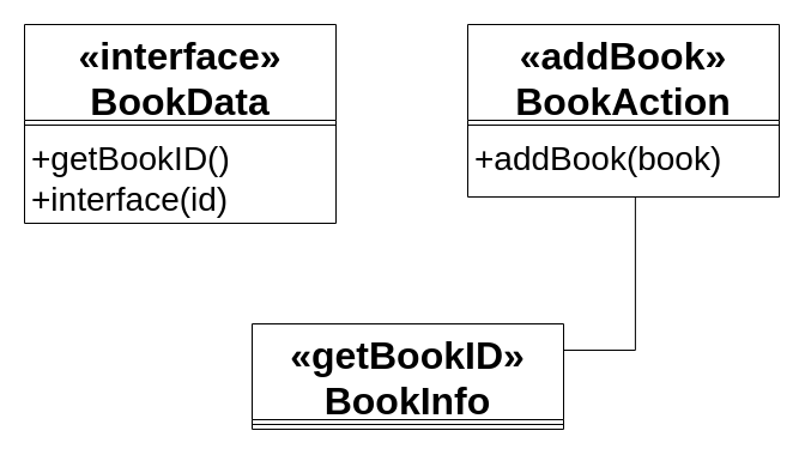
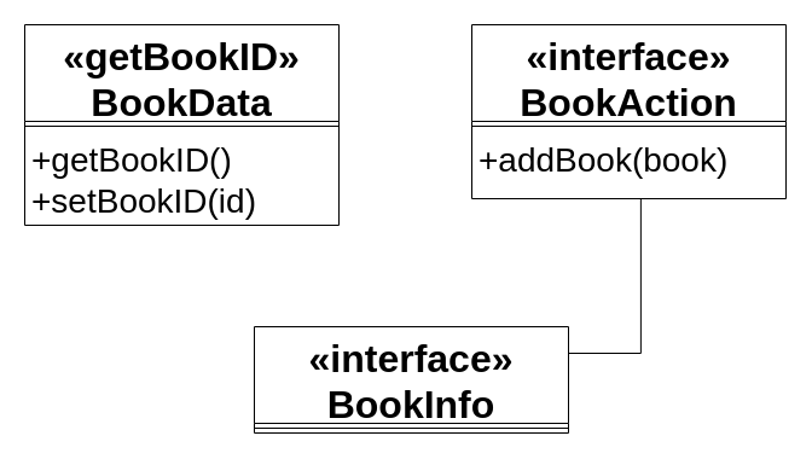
  <mxCell id="0" />
  <mxCell id="1" parent="0" />
  <mxCell id="2" style="edgeStyle=orthogonalEdgeStyle;rounded=0;orthogonalLoop=1;jettySize=auto;html=1;entryX=0.538;entryY=1;entryDx=0;entryDy=0;entryPerimeter=0;endArrow=none;endFill=0;endSize=16;startSize=16;exitX=0;exitY=0.25;exitDx=0;exitDy=0;" edge="1" parent="1" source="3" target="10"><mxGeometry relative="1" as="geometry"><mxPoint x="473.12" y="389.02" as="sourcePoint" /><Array as="points"><mxPoint x="530" y="292" /></Array></mxGeometry></mxCell>
- <mxCell id="3" value="«getBookID»&#10;BookInfo" style="swimlane;fontStyle=1;align=center;verticalAlign=top;childLayout=stackLayout;horizontal=1;startSize=80;horizontalStack=0;resizeParent=1;resizeParentMax=0;resizeLast=0;collapsible=1;marginBottom=0;fontSize=32;" vertex="1" parent="1"><mxGeometry x="210" y="270" width="260" height="88" as="geometry" /></mxCell>
+ <mxCell id="3" value="«interface»&#10;BookInfo" style="swimlane;fontStyle=1;align=center;verticalAlign=top;childLayout=stackLayout;horizontal=1;startSize=80;horizontalStack=0;resizeParent=1;resizeParentMax=0;resizeLast=0;collapsible=1;marginBottom=0;fontSize=32;" vertex="1" parent="1"><mxGeometry x="210" y="270" width="260" height="88" as="geometry" /></mxCell>
  <mxCell id="4" value="" style="line;strokeWidth=1;fillColor=none;align=left;verticalAlign=middle;spacingTop=-1;spacingLeft=3;spacingRight=3;rotatable=0;labelPosition=right;points=[];portConstraint=eastwest;" vertex="1" parent="3"><mxGeometry y="80" width="260" height="8" as="geometry" /></mxCell>
- <mxCell id="5" value="«interface»&#10;BookData" style="swimlane;fontStyle=1;align=center;verticalAlign=top;childLayout=stackLayout;horizontal=1;startSize=80;horizontalStack=0;resizeParent=1;resizeParentMax=0;resizeLast=0;collapsible=1;marginBottom=0;fontSize=32;" vertex="1" parent="1"><mxGeometry x="20" width="260" height="166" as="geometry" y="20" /></mxCell>
+ <mxCell id="5" value="«getBookID»&#10;BookData" style="swimlane;fontStyle=1;align=center;verticalAlign=top;childLayout=stackLayout;horizontal=1;startSize=80;horizontalStack=0;resizeParent=1;resizeParentMax=0;resizeLast=0;collapsible=1;marginBottom=0;fontSize=32;" vertex="1" parent="1"><mxGeometry x="20" width="260" height="166" as="geometry" y="20" /></mxCell>
  <mxCell id="6" value="" style="line;strokeWidth=1;fillColor=none;align=left;verticalAlign=middle;spacingTop=-1;spacingLeft=3;spacingRight=3;rotatable=0;labelPosition=right;points=[];portConstraint=eastwest;" vertex="1" parent="5"><mxGeometry y="80" width="260" height="8" as="geometry" /></mxCell>
- <mxCell id="7" value="+getBookID()&#10;+interface(id)" style="text;strokeColor=none;fillColor=none;align=left;verticalAlign=top;spacingLeft=4;spacingRight=4;overflow=hidden;rotatable=0;points=[[0,0.5],[1,0.5]];portConstraint=eastwest;fontSize=28;" vertex="1" parent="5"><mxGeometry y="88" width="260" height="78" as="geometry" /></mxCell>
- <mxCell id="8" value="«addBook»&#10;BookAction" style="swimlane;fontStyle=1;align=center;verticalAlign=top;childLayout=stackLayout;horizontal=1;startSize=80;horizontalStack=0;resizeParent=1;resizeParentMax=0;resizeLast=0;collapsible=1;marginBottom=0;fontSize=32;" vertex="1" parent="1"><mxGeometry x="390" width="260" height="144" as="geometry" y="20" /></mxCell>
+ <mxCell id="7" value="+getBookID()&#10;+setBookID(id)" style="text;strokeColor=none;fillColor=none;align=left;verticalAlign=top;spacingLeft=4;spacingRight=4;overflow=hidden;rotatable=0;points=[[0,0.5],[1,0.5]];portConstraint=eastwest;fontSize=28;" vertex="1" parent="5"><mxGeometry y="88" width="260" height="78" as="geometry" /></mxCell>
+ <mxCell id="8" value="«interface»&#10;BookAction" style="swimlane;fontStyle=1;align=center;verticalAlign=top;childLayout=stackLayout;horizontal=1;startSize=80;horizontalStack=0;resizeParent=1;resizeParentMax=0;resizeLast=0;collapsible=1;marginBottom=0;fontSize=32;" vertex="1" parent="1"><mxGeometry x="390" width="260" height="144" as="geometry" y="20" /></mxCell>
  <mxCell id="9" value="" style="line;strokeWidth=1;fillColor=none;align=left;verticalAlign=middle;spacingTop=-1;spacingLeft=3;spacingRight=3;rotatable=0;labelPosition=right;points=[];portConstraint=eastwest;" vertex="1" parent="8"><mxGeometry y="80" width="260" height="8" as="geometry" /></mxCell>
  <mxCell id="10" value="+addBook(book)" style="text;strokeColor=none;fillColor=none;align=left;verticalAlign=top;spacingLeft=4;spacingRight=4;overflow=hidden;rotatable=0;points=[[0,0.5],[1,0.5]];portConstraint=eastwest;fontSize=28;" vertex="1" parent="8"><mxGeometry y="88" width="260" height="56" as="geometry" /></mxCell>
